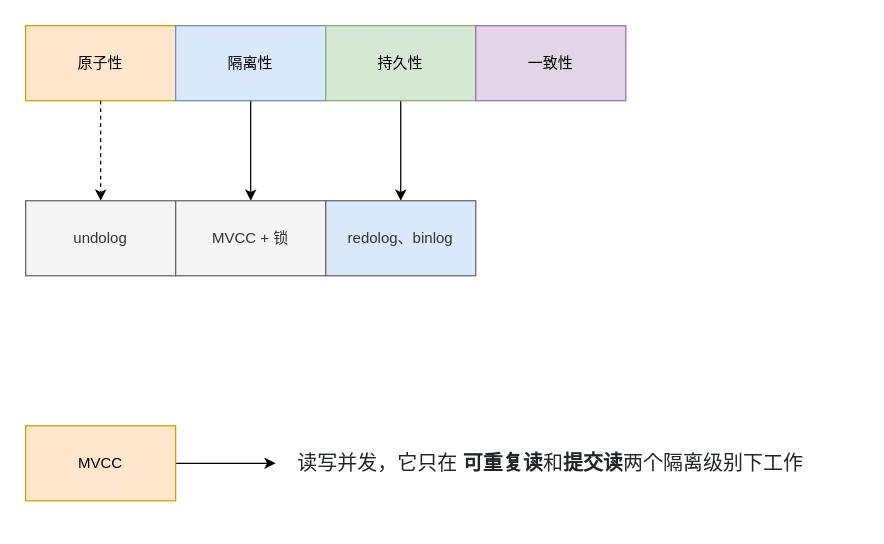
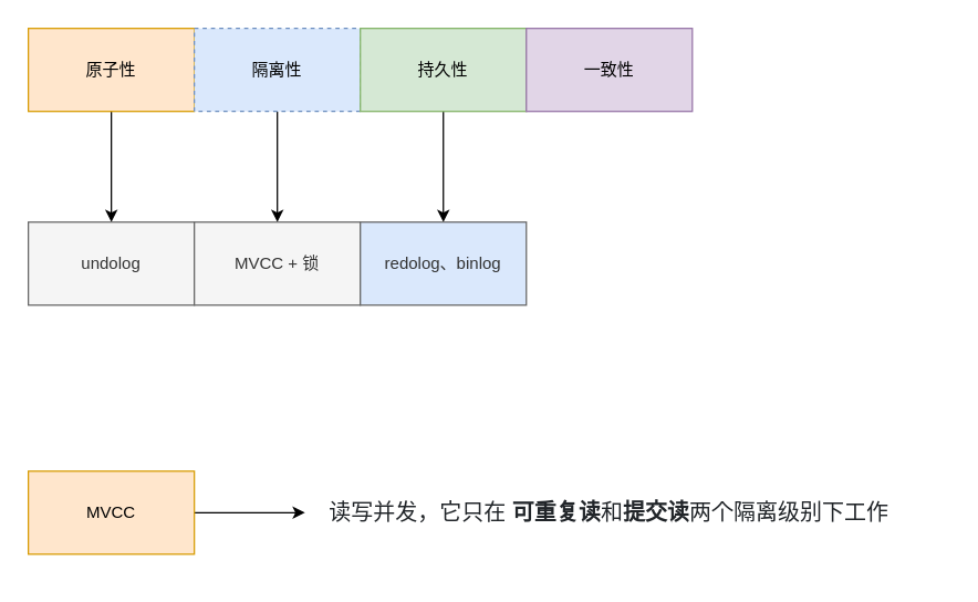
  <mxCell id="0" />
  <mxCell id="1" parent="0" />
- <mxCell id="2" value="" style="edgeStyle=orthogonalEdgeStyle;rounded=0;orthogonalLoop=1;jettySize=auto;html=1;dashed=1;" parent="1" source="3" target="9" edge="1"><mxGeometry relative="1" as="geometry" /></mxCell>
+ <mxCell id="2" value="" style="edgeStyle=orthogonalEdgeStyle;rounded=0;orthogonalLoop=1;jettySize=auto;html=1;" parent="1" source="3" target="9" edge="1"><mxGeometry relative="1" as="geometry" /></mxCell>
  <mxCell id="3" value="原子性" style="rounded=0;whiteSpace=wrap;html=1;fillColor=#ffe6cc;strokeColor=#d79b00;" parent="1" vertex="1"><mxGeometry x="20" y="20" width="120" height="60" as="geometry" /></mxCell>
  <mxCell id="4" value="" style="edgeStyle=orthogonalEdgeStyle;rounded=0;orthogonalLoop=1;jettySize=auto;html=1;" parent="1" source="5" target="10" edge="1"><mxGeometry relative="1" as="geometry" /></mxCell>
- <mxCell id="5" value="隔离性" style="rounded=0;whiteSpace=wrap;html=1;fillColor=#dae8fc;strokeColor=#6c8ebf;" parent="1" vertex="1"><mxGeometry x="140" y="20" width="120" height="60" as="geometry" /></mxCell>
+ <mxCell id="5" value="隔离性" style="rounded=0;whiteSpace=wrap;html=1;fillColor=#dae8fc;strokeColor=#6c8ebf;dashed=1;" parent="1" vertex="1"><mxGeometry x="140" y="20" width="120" height="60" as="geometry" /></mxCell>
  <mxCell id="6" value="" style="edgeStyle=orthogonalEdgeStyle;rounded=0;orthogonalLoop=1;jettySize=auto;html=1;" parent="1" source="7" target="11" edge="1"><mxGeometry relative="1" as="geometry" /></mxCell>
  <mxCell id="7" value="持久性" style="rounded=0;whiteSpace=wrap;html=1;fillColor=#d5e8d4;strokeColor=#82b366;" parent="1" vertex="1"><mxGeometry x="260" y="20" width="120" height="60" as="geometry" /></mxCell>
  <mxCell id="8" value="一致性" style="rounded=0;whiteSpace=wrap;html=1;fillColor=#e1d5e7;strokeColor=#9673a6;" parent="1" vertex="1"><mxGeometry x="380" y="20" width="120" height="60" as="geometry" /></mxCell>
  <mxCell id="9" value="undolog" style="rounded=0;whiteSpace=wrap;html=1;fillColor=#f5f5f5;fontColor=#333333;strokeColor=#666666;" parent="1" vertex="1"><mxGeometry x="20" y="160" width="120" height="60" as="geometry" /></mxCell>
  <mxCell id="10" value="MVCC + 锁" style="rounded=0;whiteSpace=wrap;html=1;fillColor=#f5f5f5;fontColor=#333333;strokeColor=#666666;" parent="1" vertex="1"><mxGeometry x="140" y="160" width="120" height="60" as="geometry" /></mxCell>
  <mxCell id="11" value="redolog、binlog" style="rounded=0;whiteSpace=wrap;html=1;fillColor=#dae8fc;fontColor=#333333;strokeColor=#666666;" parent="1" vertex="1"><mxGeometry x="260" y="160" width="120" height="60" as="geometry" /></mxCell>
  <mxCell id="12" value="" style="edgeStyle=orthogonalEdgeStyle;rounded=0;orthogonalLoop=1;jettySize=auto;html=1;" edge="1" parent="1" source="13"><mxGeometry relative="1" as="geometry"><mxPoint x="220" y="370" as="targetPoint" /></mxGeometry></mxCell>
  <mxCell id="13" value="MVCC" style="rounded=0;whiteSpace=wrap;html=1;fillColor=#ffe6cc;strokeColor=#d79b00;" vertex="1" parent="1"><mxGeometry x="20" y="340" width="120" height="60" as="geometry" /></mxCell>
  <mxCell id="14" value="&lt;span style=&quot;color: rgb(33 , 37 , 41) ; font-family: , , &amp;#34;segoe ui&amp;#34; , &amp;#34;roboto&amp;#34; , &amp;#34;helvetica neue&amp;#34; , &amp;#34;arial&amp;#34; , &amp;#34;noto sans&amp;#34; , &amp;#34;liberation sans&amp;#34; , sans-serif , &amp;#34;apple color emoji&amp;#34; , &amp;#34;segoe ui emoji&amp;#34; , &amp;#34;segoe ui symbol&amp;#34; , &amp;#34;noto color emoji&amp;#34; ; font-size: 16px ; background-color: rgb(255 , 255 , 255)&quot;&gt;读写并发，它只在&amp;nbsp;&lt;/span&gt;&lt;span style=&quot;box-sizing: border-box ; font-weight: bolder ; color: rgb(33 , 37 , 41) ; font-family: , , &amp;#34;segoe ui&amp;#34; , &amp;#34;roboto&amp;#34; , &amp;#34;helvetica neue&amp;#34; , &amp;#34;arial&amp;#34; , &amp;#34;noto sans&amp;#34; , &amp;#34;liberation sans&amp;#34; , sans-serif , &amp;#34;apple color emoji&amp;#34; , &amp;#34;segoe ui emoji&amp;#34; , &amp;#34;segoe ui symbol&amp;#34; , &amp;#34;noto color emoji&amp;#34; ; font-size: 16px ; background-color: rgb(255 , 255 , 255)&quot;&gt;可重复读&lt;/span&gt;&lt;span style=&quot;color: rgb(33 , 37 , 41) ; font-family: , , &amp;#34;segoe ui&amp;#34; , &amp;#34;roboto&amp;#34; , &amp;#34;helvetica neue&amp;#34; , &amp;#34;arial&amp;#34; , &amp;#34;noto sans&amp;#34; , &amp;#34;liberation sans&amp;#34; , sans-serif , &amp;#34;apple color emoji&amp;#34; , &amp;#34;segoe ui emoji&amp;#34; , &amp;#34;segoe ui symbol&amp;#34; , &amp;#34;noto color emoji&amp;#34; ; font-size: 16px ; background-color: rgb(255 , 255 , 255)&quot;&gt;和&lt;/span&gt;&lt;span style=&quot;box-sizing: border-box ; font-weight: bolder ; color: rgb(33 , 37 , 41) ; font-family: , , &amp;#34;segoe ui&amp;#34; , &amp;#34;roboto&amp;#34; , &amp;#34;helvetica neue&amp;#34; , &amp;#34;arial&amp;#34; , &amp;#34;noto sans&amp;#34; , &amp;#34;liberation sans&amp;#34; , sans-serif , &amp;#34;apple color emoji&amp;#34; , &amp;#34;segoe ui emoji&amp;#34; , &amp;#34;segoe ui symbol&amp;#34; , &amp;#34;noto color emoji&amp;#34; ; font-size: 16px ; background-color: rgb(255 , 255 , 255)&quot;&gt;提交读&lt;/span&gt;&lt;span style=&quot;color: rgb(33 , 37 , 41) ; font-family: , , &amp;#34;segoe ui&amp;#34; , &amp;#34;roboto&amp;#34; , &amp;#34;helvetica neue&amp;#34; , &amp;#34;arial&amp;#34; , &amp;#34;noto sans&amp;#34; , &amp;#34;liberation sans&amp;#34; , sans-serif , &amp;#34;apple color emoji&amp;#34; , &amp;#34;segoe ui emoji&amp;#34; , &amp;#34;segoe ui symbol&amp;#34; , &amp;#34;noto color emoji&amp;#34; ; font-size: 16px ; background-color: rgb(255 , 255 , 255)&quot;&gt;两个隔离级别下工作&lt;/span&gt;" style="text;html=1;strokeColor=none;fillColor=none;align=center;verticalAlign=middle;whiteSpace=wrap;rounded=0;" vertex="1" parent="1"><mxGeometry x="195" y="327.5" width="490" height="85" as="geometry" /></mxCell>
